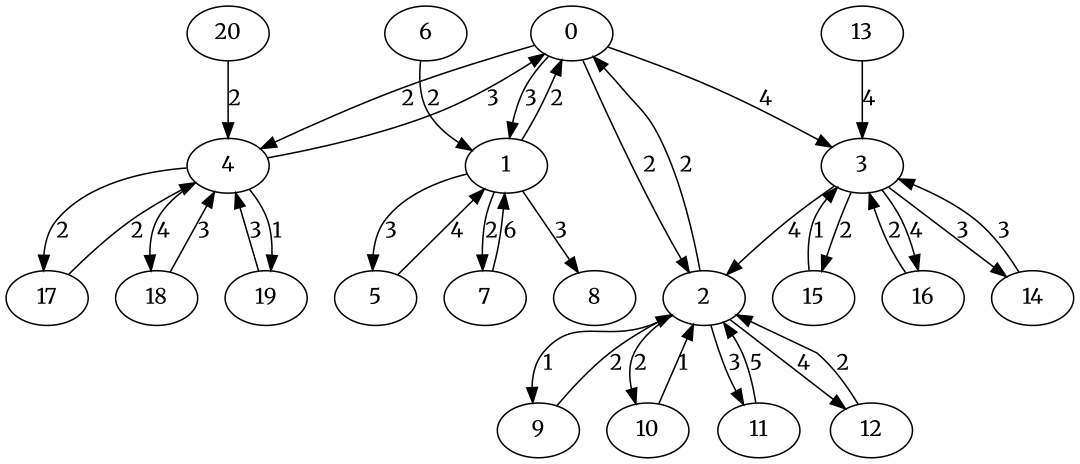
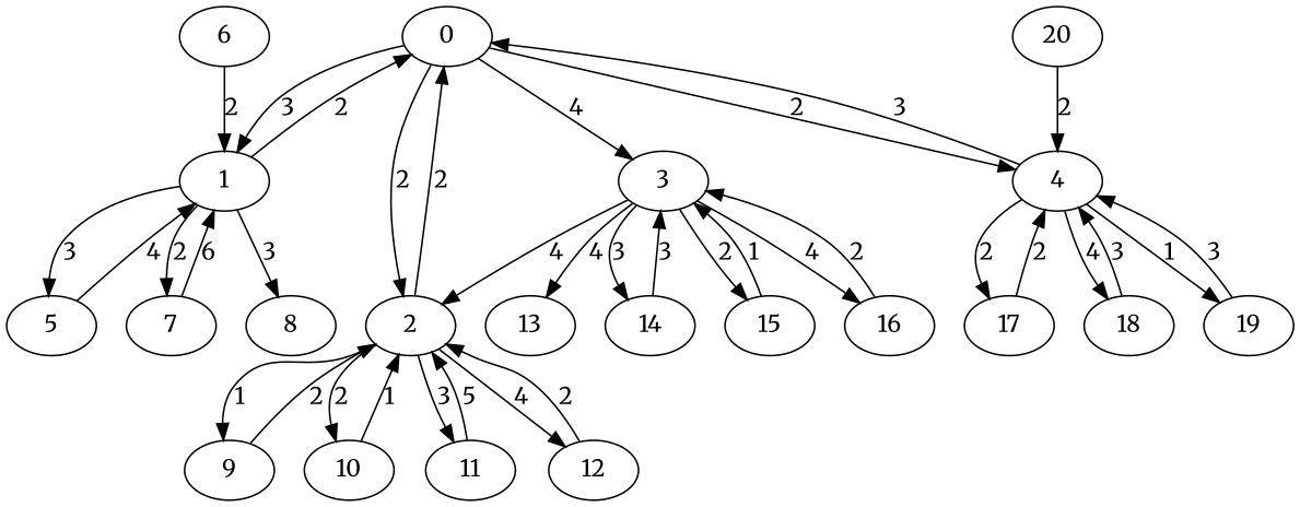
  strict digraph {
    fontname=Merriweather
    node [fontname=Merriweather]
    edge [fontname=Merriweather]
    0
    1
    2
    3
    4
    5
    7
    8
    9
    10
    11
    12
    13
    14
    15
    16
    17
    18
    19
    6
    20
    0 -> 1 [label=3]
    0 -> 2 [label=2]
    0 -> 3 [label=4]
    0 -> 4 [label=2]
    1 -> 0 [label=2]
    1 -> 5 [label=3]
    1 -> 7 [label=2]
    1 -> 8 [label=3]
    2 -> 0 [label=2]
    2 -> 9 [label=1]
    2 -> 10 [label=2]
    2 -> 11 [label=3]
    2 -> 12 [label=4]
    3 -> 2 [label=4]
-   13 -> 3 [label=4]
+   3 -> 13 [label=4]
    3 -> 14 [label=3]
    3 -> 15 [label=2]
    3 -> 16 [label=4]
    4 -> 0 [label=3]
    4 -> 17 [label=2]
    4 -> 18 [label=4]
    4 -> 19 [label=1]
    5 -> 1 [label=4]
    7 -> 1 [label=6]
    9 -> 2 [label=2]
    10 -> 2 [label=1]
    11 -> 2 [label=5]
    12 -> 2 [label=2]
    14 -> 3 [label=3]
    15 -> 3 [label=1]
    16 -> 3 [label=2]
    17 -> 4 [label=2]
    18 -> 4 [label=3]
    19 -> 4 [label=3]
    6 -> 1 [label=2]
    20 -> 4 [label=2]
  }
